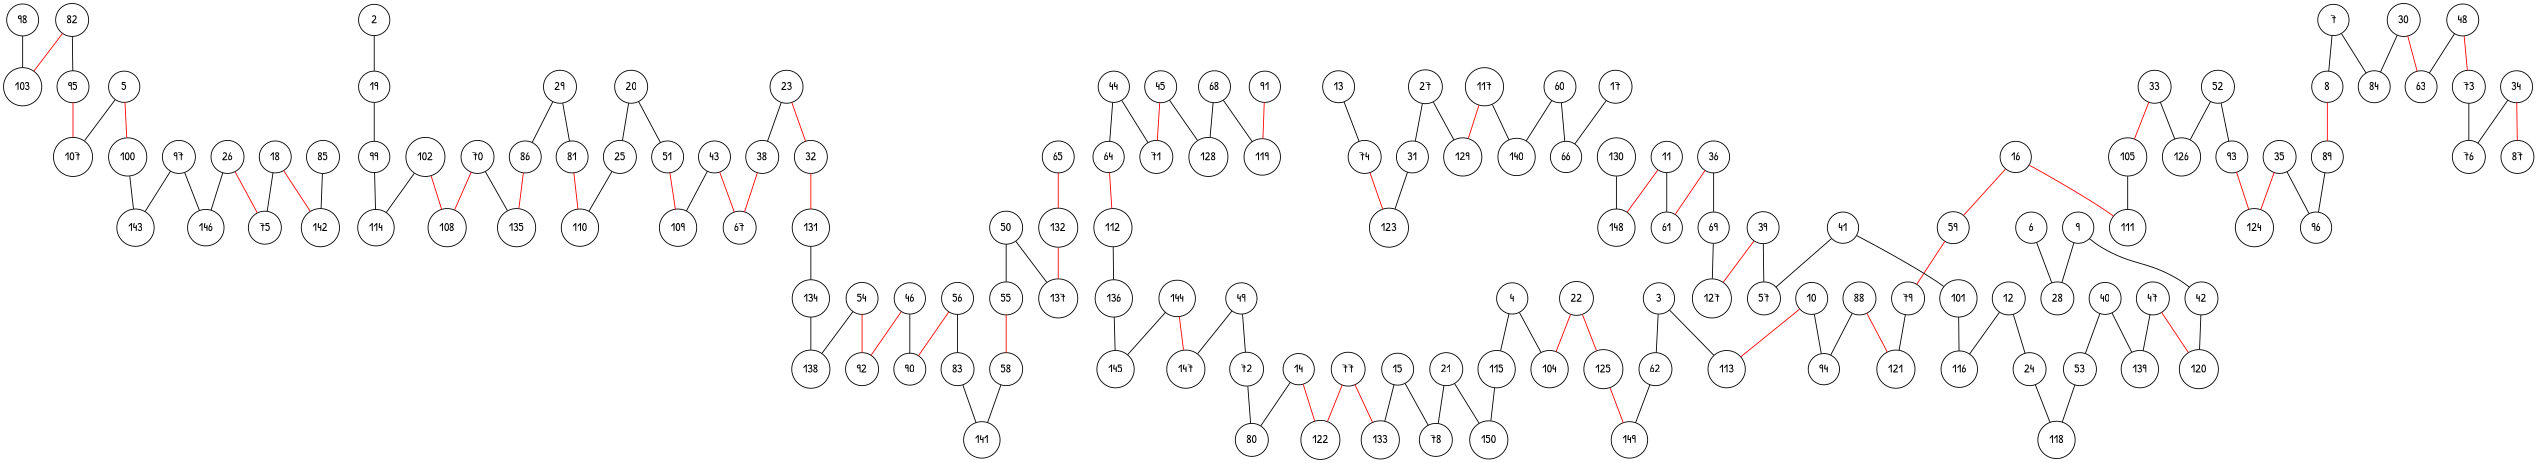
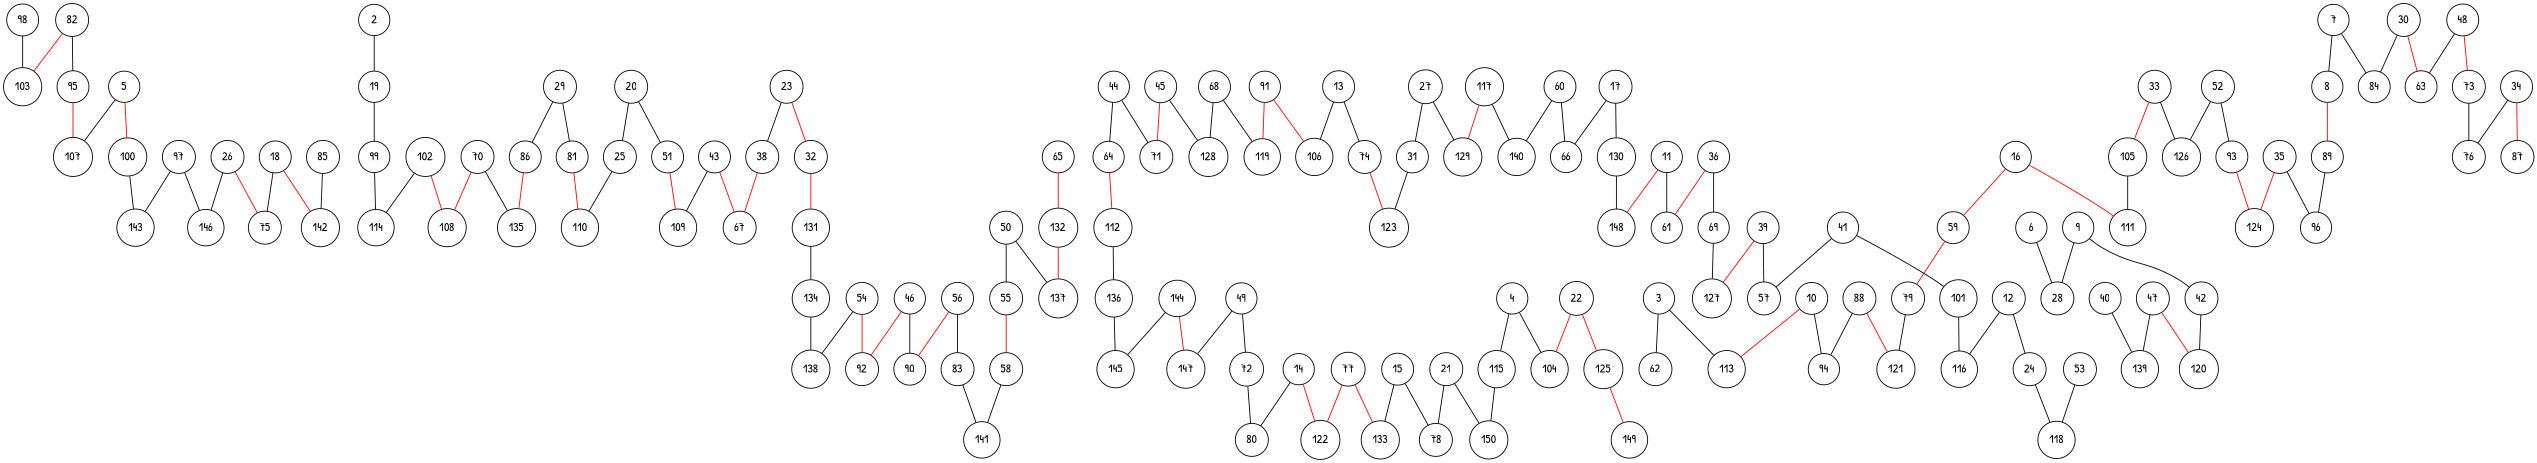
  graph {
    fontname="Patrick Hand"
    node [fillcolor=white fontname="Patrick Hand" shape=circle]
    edge [color=black fontname="Patrick Hand"]
    98
    103
    2
    19
    99
    3
    62
    113
    149
    4
    104
    115
    150
    5
    100
    107
    143
    6
    28
    7
    8
    84
    89
    96
    9
    42
    120
    10
    94
    11
    61
    148
    12
    24
    116
    118
    13
    74
+   106
    123
    14
    80
    122
    15
    78
    133
    16
    59
    111
    79
    17
    66
    130
    18
    75
    142
    114
    20
    25
    51
    110
    109
    21
    22
    125
    23
    32
    38
    131
    67
    26
    146
    27
    31
    129
    29
    81
    86
    135
    30
    63
    134
    33
    105
    126
    34
    87
    76
    35
    124
    36
    69
    127
    39
    57
    40
    53
    139
    41
    101
    43
    44
    64
    71
    112
    45
    128
    46
    90
    92
    47
    48
    73
    49
    72
    147
    50
    55
    137
    58
    52
    93
    54
    138
    141
    56
    83
    121
    60
    140
    136
    65
    132
    85
    68
    119
    70
    108
    77
    82
    95
    88
    91
    97
    102
    145
    117
    144
    98 -- 103
    2 -- 19
    19 -- 99
    99 -- 114
    3 -- 62
    3 -- 113
-   62 -- 149
    4 -- 104
    4 -- 115
    115 -- 150
    5 -- 100 [color=red]
    5 -- 107
    100 -- 143
    6 -- 28
    7 -- 8
    7 -- 84
    8 -- 89 [color=red]
    89 -- 96
    9 -- 28
    9 -- 42
    42 -- 120
    10 -- 113 [color=red]
    10 -- 94
    11 -- 61
    11 -- 148 [color=red]
    12 -- 24
    12 -- 116
    24 -- 118
    13 -- 74
+   13 -- 106
    74 -- 123 [color=red]
    14 -- 80
    14 -- 122 [color=red]
    15 -- 78
    15 -- 133
    16 -- 59 [color=red]
    16 -- 111 [color=red]
    59 -- 79 [color=red]
    79 -- 121
    17 -- 66
+   17 -- 130
    130 -- 148
    18 -- 75
    18 -- 142 [color=red]
    20 -- 25
    20 -- 51
    25 -- 110
    51 -- 109 [color=red]
    21 -- 150
    21 -- 78
    22 -- 104 [color=red]
    22 -- 125 [color=red]
    125 -- 149 [color=red]
    23 -- 32 [color=red]
    23 -- 38
    32 -- 131 [color=red]
    38 -- 67 [color=red]
    131 -- 134
    26 -- 75 [color=red]
    26 -- 146
    27 -- 31
    27 -- 129
    31 -- 123
    29 -- 81
    29 -- 86
    81 -- 110 [color=red]
    86 -- 135 [color=red]
    30 -- 84
    30 -- 63 [color=red]
    134 -- 138
    33 -- 105 [color=red]
    33 -- 126
    105 -- 111
    34 -- 87 [color=red]
    34 -- 76
    35 -- 96
    35 -- 124 [color=red]
    36 -- 61 [color=red]
    36 -- 69
    69 -- 127
    39 -- 127 [color=red]
    39 -- 57
-   40 -- 53
    40 -- 139
    53 -- 118
    41 -- 57
    41 -- 101
    101 -- 116
    43 -- 109
    43 -- 67 [color=red]
    44 -- 64
    44 -- 71
    64 -- 112 [color=red]
    112 -- 136
    45 -- 71 [color=red]
    45 -- 128
    46 -- 90
    46 -- 92 [color=red]
    47 -- 120 [color=red]
    47 -- 139
    48 -- 63
    48 -- 73 [color=red]
    73 -- 76
    49 -- 72
    49 -- 147
    72 -- 80
    50 -- 55
    50 -- 137
    55 -- 58 [color=red]
    58 -- 141
    52 -- 126
    52 -- 93
    93 -- 124 [color=red]
    54 -- 92 [color=red]
    54 -- 138
    56 -- 90 [color=red]
    56 -- 83
    83 -- 141
    60 -- 66
    60 -- 140
    136 -- 145
    65 -- 132 [color=red]
    132 -- 137 [color=red]
    85 -- 142
    68 -- 128
    68 -- 119
    70 -- 135
    70 -- 108 [color=red]
    77 -- 122 [color=red]
    77 -- 133 [color=red]
    82 -- 103 [color=red]
    82 -- 95
    95 -- 107 [color=red]
    88 -- 94
    88 -- 121 [color=red]
+   91 -- 106 [color=red]
    91 -- 119 [color=red]
    97 -- 143
    97 -- 146
    102 -- 114
    102 -- 108 [color=red]
    117 -- 129 [color=red]
    117 -- 140
    144 -- 147 [color=red]
    144 -- 145
  }
